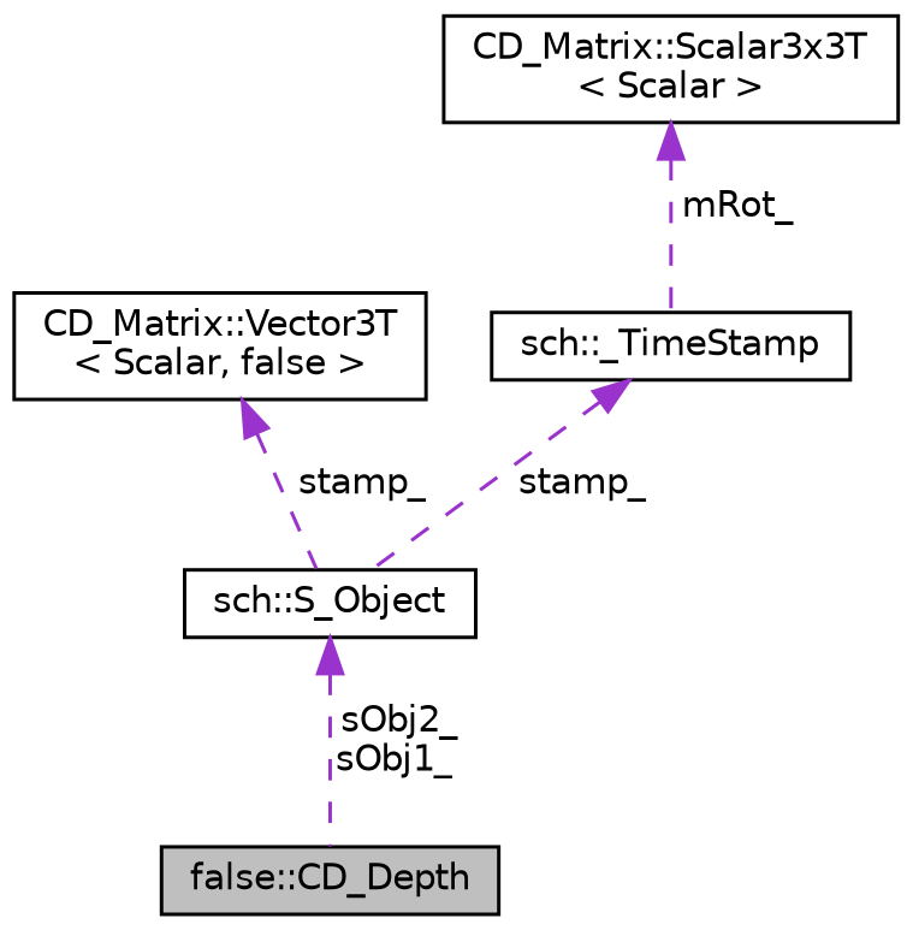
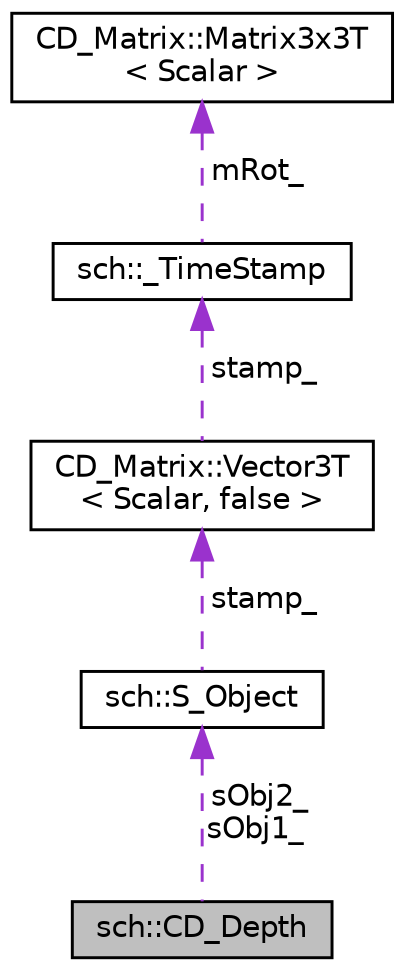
  digraph {
    rankdir=TB
    node [color=black fillcolor=white fontname=Helvetica fontsize=10 shape=record style=filled]
    edge [color=darkorchid3 dir=back fontname=Helvetica fontsize=10 labelfontname=Helvetica labelfontsize=10 style=dashed]
-   n1 [fillcolor=grey75 fontcolor=black height=0.2 label="false::CD_Depth" width=0.4]
+   n1 [fillcolor=grey75 fontcolor=black height=0.2 label="sch::CD_Depth" width=0.4]
    n2 [height=0.2 label="sch::S_Object" width=0.4]
    n3 [height=0.2 label="CD_Matrix::Vector3T\l\< Scalar, false \>" width=0.4]
-   n4 [height=0.2 label="CD_Matrix::Scalar3x3T\l\< Scalar \>" width=0.4]
+   n4 [height=0.2 label="CD_Matrix::Matrix3x3T\l\< Scalar \>" width=0.4]
    n5 [height=0.2 label="sch::_TimeStamp" width=0.4]
    n2 -> n1 [label=" sObj2_\nsObj1_"]
    n3 -> n2 [label=" stamp_"]
    n4 -> n5 [label=" mRot_"]
-   n5 -> n2 [label=" stamp_"]
+   n5 -> n3 [label=" stamp_"]
  }
